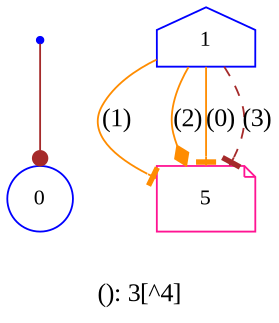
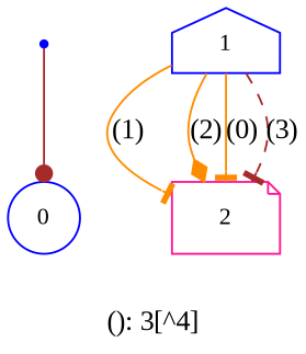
  digraph {
    fontname="Liberation Serif"
    label="(): 3[^4]"
    rankdir=TB
    node [color=blue fontname="Liberation Serif" fontsize=12]
    edge [arrowhead=tee color=darkorange fontname="Liberation Serif" style=solid]
    n1 [label=0 shape=circle]
    n2 [label=1 shape=house]
-   n3 [color=deeppink label=5 shape=note]
+   n3 [color=deeppink label=2 shape=note]
    n4 [label=2 shape=point]
    n2 -> n3 [label="(1)"]
    n2 -> n3 [arrowhead=diamond label="(2)"]
    n2 -> n3 [label="(0)"]
    n2 -> n3 [color=brown label="(3)" style=dashed]
    n4 -> n1 [arrowhead=dot color=brown]
  }
